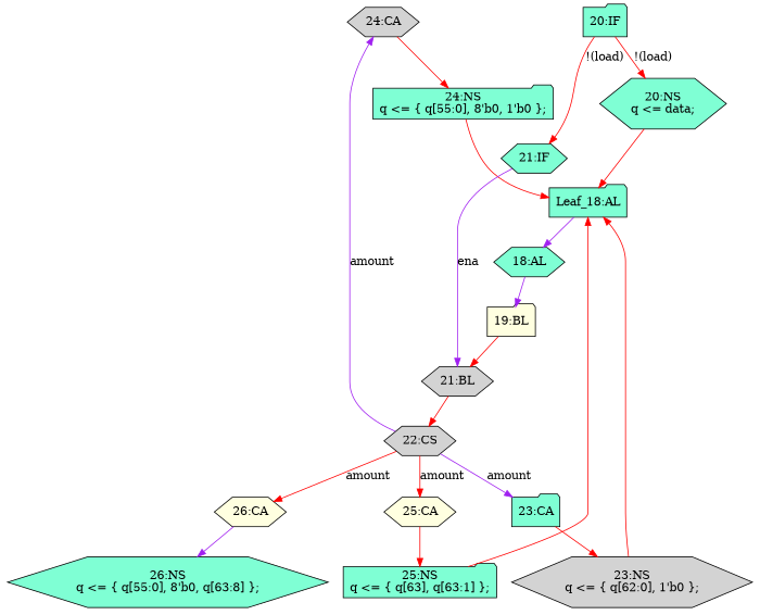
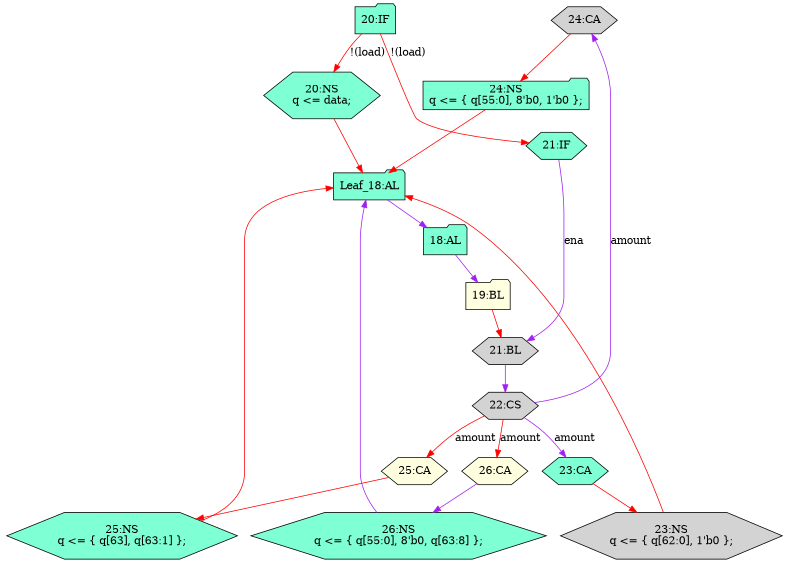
  strict digraph {
    node [fillcolor=aquamarine shape=hexagon statements="[]" style=filled typ=NonblockingSubstitution]
    edge [color=red cond="[]" lineno=None]
    n1 [ast="<pyverilog.vparser.ast.Case object at 0x7f065d6a7850>" fillcolor=lightgrey label="24:CA" typ=Case]
    n2 [ast="<pyverilog.vparser.ast.NonblockingSubstitution object at 0x7f065d6a7ad0>" label="24:NS\nq <= { q[55:0], 8'b0, 1'b0 };" shape=folder statements="[<pyverilog.vparser.ast.NonblockingSubstitution object at 0x7f065d6a7ad0>]"]
    n3 [def_var="['q']" label="Leaf_18:AL" shape=folder statements="" typ=""]
-   n4 [ast="<pyverilog.vparser.ast.Always object at 0x7f065d6b71d0>" clk_sens=True label="18:AL" sens="['clk']" typ=Always use_var="['load', 'ena', 'amount', 'data', 'q']"]
+   n4 [ast="<pyverilog.vparser.ast.Always object at 0x7f065d6b71d0>" clk_sens=True label="18:AL" sens="['clk']" shape=folder typ=Always use_var="['load', 'ena', 'amount', 'data', 'q']"]
    n5 [ast="<pyverilog.vparser.ast.Block object at 0x7f065d64ecd0>" fillcolor=lightgrey label="21:BL" typ=Block]
    n6 [ast="<pyverilog.vparser.ast.CaseStatement object at 0x7f065d72a310>" fillcolor=lightgrey label="22:CS" typ=CaseStatement]
    n7 [ast="<pyverilog.vparser.ast.Case object at 0x7f065d6c6550>" fillcolor=lightyellow label="26:CA" typ=Case]
    n8 [ast="<pyverilog.vparser.ast.Case object at 0x7f06615c5d10>" fillcolor=lightyellow label="25:CA" typ=Case]
-   n9 [ast="<pyverilog.vparser.ast.Case object at 0x7f065d6b2390>" label="23:CA" shape=folder typ=Case]
+   n9 [ast="<pyverilog.vparser.ast.Case object at 0x7f065d6b2390>" label="23:CA" typ=Case]
    n10 [ast="<pyverilog.vparser.ast.NonblockingSubstitution object at 0x7f065d3184d0>" label="26:NS\nq <= { q[55:0], 8'b0, q[63:8] };" statements="[<pyverilog.vparser.ast.NonblockingSubstitution object at 0x7f065d3184d0>]"]
-   n11 [ast="<pyverilog.vparser.ast.NonblockingSubstitution object at 0x7f065d72ad10>" label="25:NS\nq <= { q[63], q[63:1] };" shape=folder statements="[<pyverilog.vparser.ast.NonblockingSubstitution object at 0x7f065d72ad10>]"]
+   n11 [ast="<pyverilog.vparser.ast.NonblockingSubstitution object at 0x7f065d72ad10>" label="25:NS\nq <= { q[63], q[63:1] };" statements="[<pyverilog.vparser.ast.NonblockingSubstitution object at 0x7f065d72ad10>]"]
    n12 [ast="<pyverilog.vparser.ast.NonblockingSubstitution object at 0x7f065d6bdd10>" fillcolor=lightgrey label="23:NS\nq <= { q[62:0], 1'b0 };" statements="[<pyverilog.vparser.ast.NonblockingSubstitution object at 0x7f065d6bdd10>]"]
    n13 [ast="<pyverilog.vparser.ast.Block object at 0x7f065d6a4d10>" fillcolor=lightyellow label="19:BL" shape=folder typ=Block]
    n14 [ast="<pyverilog.vparser.ast.NonblockingSubstitution object at 0x7f065d6a4610>" label="20:NS\nq <= data;" statements="[<pyverilog.vparser.ast.NonblockingSubstitution object at 0x7f065d6a4610>]"]
    n15 [ast="<pyverilog.vparser.ast.IfStatement object at 0x7f065d6a4e10>" label="20:IF" shape=folder typ=IfStatement]
    n16 [ast="<pyverilog.vparser.ast.IfStatement object at 0x7f065d64e290>" label="21:IF" typ=IfStatement]
    n1 -> n2
    n2 -> n3
    n3 -> n4 [color=purple cond="" lineno=""]
    n4 -> n13 [color=purple]
-   n5 -> n6
+   n5 -> n6 [color=purple]
    n6 -> n1 [color=purple cond="['amount']" label=amount lineno=22]
    n6 -> n7 [cond="['amount']" label=amount lineno=22]
    n6 -> n8 [cond="['amount']" label=amount lineno=22]
    n6 -> n9 [color=purple cond="['amount']" label=amount lineno=22]
    n7 -> n10 [color=purple]
    n8 -> n11
    n9 -> n12
+   n10 -> n3 [color=purple]
    n11 -> n3
    n12 -> n3
    n13 -> n5
    n14 -> n3
    n15 -> n14 [cond="['load']" label="!(load)" lineno=20]
    n15 -> n16 [cond="['load']" label="!(load)" lineno=20]
    n16 -> n5 [color=purple cond="['ena']" label=ena lineno=21]
  }
